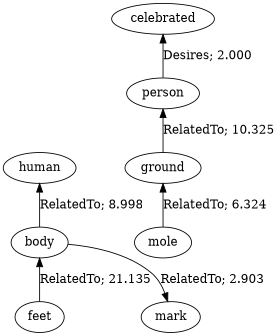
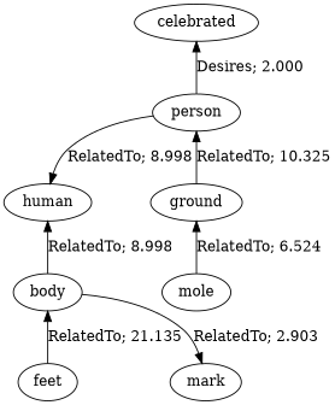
  digraph {
    edge [dir=back]
    n1 [label=celebrated]
    n2 [label=person]
    n3 [label=human]
    n4 [label=ground]
    n5 [label=body]
    n6 [label=feet]
    n7 [label=mark]
    n8 [label=mole]
    n1 -> n2 [label="Desires; 2.000" weight=2.000]
+   n2 -> n3 [dir=forward label="RelatedTo; 8.998" weight=8.998]
    n2 -> n4 [label="RelatedTo; 10.325" weight=10.325]
    n3 -> n5 [label="RelatedTo; 8.998" weight=16.751]
-   n4 -> n8 [label="RelatedTo; 6.324" weight=6.524]
+   n4 -> n8 [label="RelatedTo; 6.524" weight=6.524]
    n5 -> n6 [label="RelatedTo; 21.135" weight=21.135]
    n5 -> n7 [dir=forward label="RelatedTo; 2.903" weight=2.903]
  }
